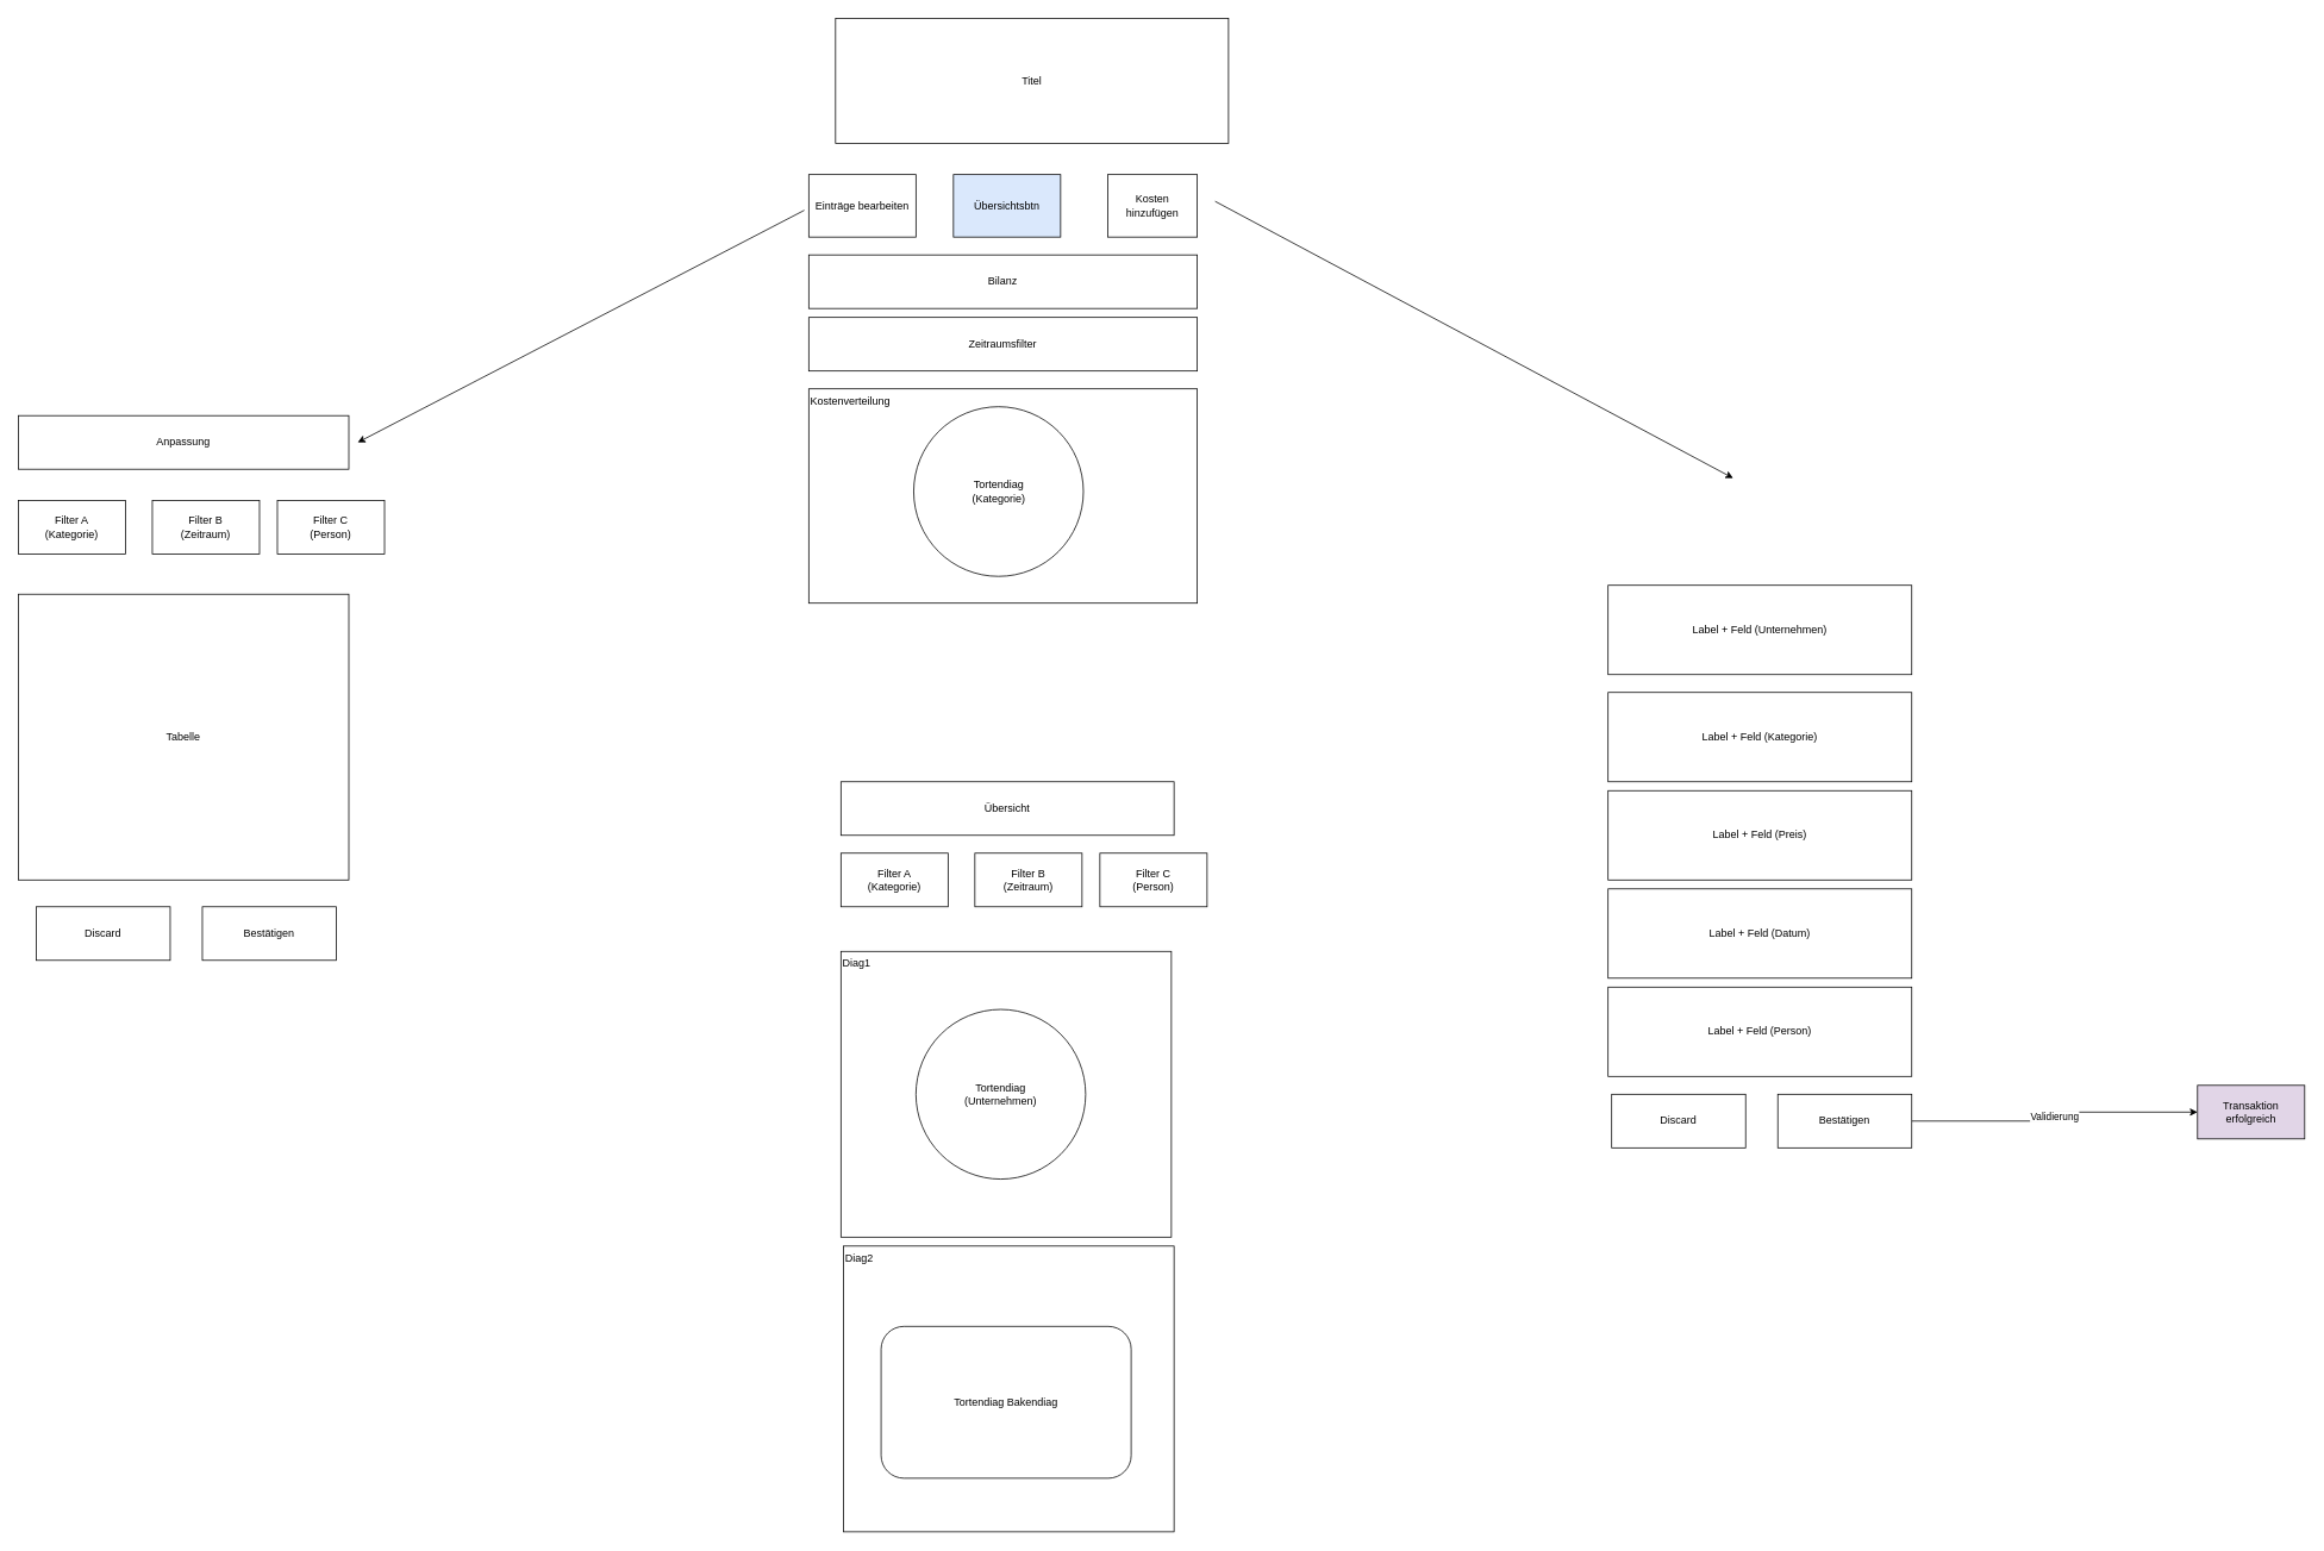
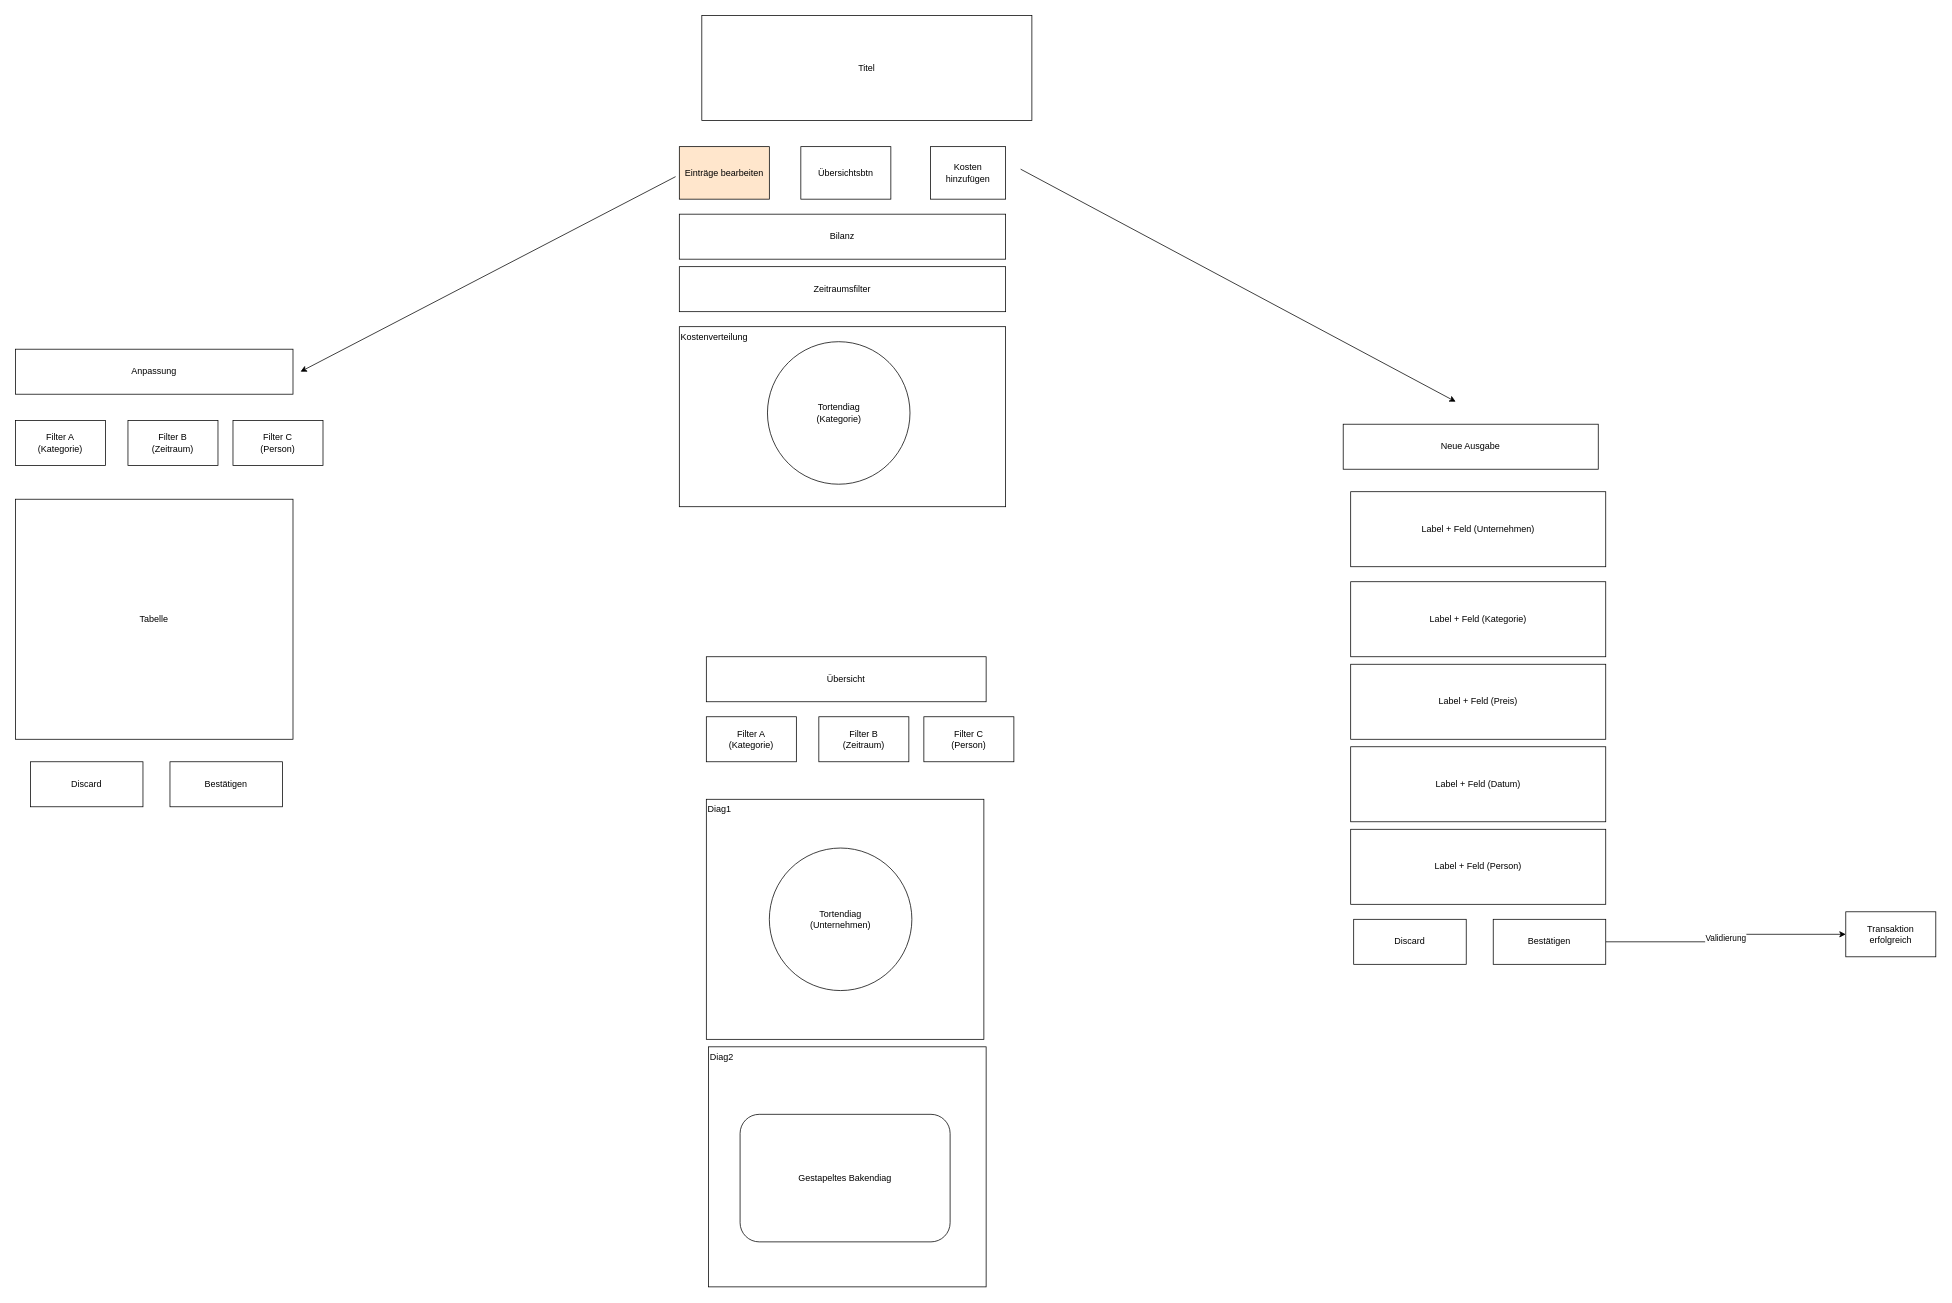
  <mxCell id="0" />
  <mxCell id="1" parent="0" />
  <mxCell id="2" value="Titel" style="rounded=0;whiteSpace=wrap;html=1;" vertex="1" parent="1"><mxGeometry x="935" y="20" width="440" height="140" as="geometry" /></mxCell>
- <mxCell id="3" value="Übersichtsbtn" style="rounded=0;whiteSpace=wrap;html=1;fillColor=#dae8fc;" vertex="1" parent="1"><mxGeometry x="1067" y="195" width="120" height="70" as="geometry" /></mxCell>
+ <mxCell id="3" value="Übersichtsbtn" style="rounded=0;whiteSpace=wrap;html=1;" vertex="1" parent="1"><mxGeometry x="1067" y="195" width="120" height="70" as="geometry" /></mxCell>
  <mxCell id="4" value="Kosten hinzufügen" style="rounded=0;whiteSpace=wrap;html=1;" vertex="1" parent="1"><mxGeometry x="1240" y="195" width="100" height="70" as="geometry" /></mxCell>
  <mxCell id="5" value="Kostenverteilung" style="rounded=0;whiteSpace=wrap;html=1;verticalAlign=top;align=left;" vertex="1" parent="1"><mxGeometry x="905" y="435" width="435" height="240" as="geometry" /></mxCell>
  <mxCell id="6" value="Tortendiag&lt;br&gt;(Kategorie)" style="ellipse;whiteSpace=wrap;html=1;aspect=fixed;" vertex="1" parent="1"><mxGeometry x="1022.5" y="455" width="190" height="190" as="geometry" /></mxCell>
  <mxCell id="7" value="Bilanz" style="rounded=0;whiteSpace=wrap;html=1;" vertex="1" parent="1"><mxGeometry x="905" y="285" width="435" height="60" as="geometry" /></mxCell>
  <mxCell id="8" value="Zeitraumsfilter" style="rounded=0;whiteSpace=wrap;html=1;" vertex="1" parent="1"><mxGeometry x="905" y="355" width="435" height="60" as="geometry" /></mxCell>
  <mxCell id="9" value="" style="endArrow=classic;html=1;rounded=0;" edge="1" parent="1"><mxGeometry width="50" height="50" relative="1" as="geometry"><mxPoint x="1360" y="225" as="sourcePoint" /><mxPoint x="1940" y="535" as="targetPoint" /></mxGeometry></mxCell>
+ <mxCell id="10" value="Neue Ausgabe" style="rounded=0;whiteSpace=wrap;html=1;" vertex="1" parent="1"><mxGeometry x="1790" y="565" width="340" height="60" as="geometry" /></mxCell>
  <mxCell id="11" value="Label + Feld (Unternehmen)" style="rounded=0;whiteSpace=wrap;html=1;" vertex="1" parent="1"><mxGeometry x="1800" y="655" width="340" height="100" as="geometry" /></mxCell>
  <mxCell id="12" value="Label + Feld (Kategorie)" style="rounded=0;whiteSpace=wrap;html=1;" vertex="1" parent="1"><mxGeometry x="1800" y="775" width="340" height="100" as="geometry" /></mxCell>
  <mxCell id="13" value="Label + Feld (Preis)" style="rounded=0;whiteSpace=wrap;html=1;" vertex="1" parent="1"><mxGeometry x="1800" y="885" width="340" height="100" as="geometry" /></mxCell>
  <mxCell id="14" value="Label + Feld (Datum)" style="rounded=0;whiteSpace=wrap;html=1;" vertex="1" parent="1"><mxGeometry x="1800" y="995" width="340" height="100" as="geometry" /></mxCell>
  <mxCell id="15" value="Label + Feld (Person)" style="rounded=0;whiteSpace=wrap;html=1;" vertex="1" parent="1"><mxGeometry x="1800" y="1105" width="340" height="100" as="geometry" /></mxCell>
  <mxCell id="16" value="Validierung" style="edgeStyle=orthogonalEdgeStyle;rounded=0;orthogonalLoop=1;jettySize=auto;html=1;exitX=1;exitY=0.5;exitDx=0;exitDy=0;" edge="1" parent="1" source="17" target="18"><mxGeometry relative="1" as="geometry" /></mxCell>
  <mxCell id="17" value="Bestätigen" style="rounded=0;whiteSpace=wrap;html=1;" vertex="1" parent="1"><mxGeometry x="1990" y="1225" width="150" height="60" as="geometry" /></mxCell>
- <mxCell id="18" value="Transaktion erfolgreich" style="rounded=0;whiteSpace=wrap;html=1;fillColor=#e1d5e7;" vertex="1" parent="1"><mxGeometry x="2460" y="1215" width="120" height="60" as="geometry" /></mxCell>
+ <mxCell id="18" value="Transaktion erfolgreich" style="rounded=0;whiteSpace=wrap;html=1;" vertex="1" parent="1"><mxGeometry x="2460" y="1215" width="120" height="60" as="geometry" /></mxCell>
  <mxCell id="19" value="Discard" style="rounded=0;whiteSpace=wrap;html=1;" vertex="1" parent="1"><mxGeometry x="1804" y="1225" width="150" height="60" as="geometry" /></mxCell>
- <mxCell id="20" value="Einträge bearbeiten" style="rounded=0;whiteSpace=wrap;html=1;" vertex="1" parent="1"><mxGeometry x="905" y="195" width="120" height="70" as="geometry" /></mxCell>
+ <mxCell id="20" value="Einträge bearbeiten" style="rounded=0;whiteSpace=wrap;html=1;fillColor=#ffe6cc;" vertex="1" parent="1"><mxGeometry x="905" y="195" width="120" height="70" as="geometry" /></mxCell>
  <mxCell id="21" value="" style="endArrow=classic;html=1;rounded=0;" edge="1" parent="1"><mxGeometry width="50" height="50" relative="1" as="geometry"><mxPoint x="900" y="235" as="sourcePoint" /><mxPoint x="400" y="495" as="targetPoint" /></mxGeometry></mxCell>
  <mxCell id="22" value="Anpassung" style="rounded=0;whiteSpace=wrap;html=1;" vertex="1" parent="1"><mxGeometry x="20" y="465" width="370" height="60" as="geometry" /></mxCell>
  <mxCell id="23" value="Tabelle" style="rounded=0;whiteSpace=wrap;html=1;" vertex="1" parent="1"><mxGeometry x="20" y="665" width="370" height="320" as="geometry" /></mxCell>
  <mxCell id="24" value="Filter A&lt;br&gt;(Kategorie)" style="rounded=0;whiteSpace=wrap;html=1;" vertex="1" parent="1"><mxGeometry x="20" y="560" width="120" height="60" as="geometry" /></mxCell>
  <mxCell id="25" value="Filter B&lt;br&gt;(Zeitraum)" style="rounded=0;whiteSpace=wrap;html=1;" vertex="1" parent="1"><mxGeometry x="170" y="560" width="120" height="60" as="geometry" /></mxCell>
  <mxCell id="26" value="Filter C&lt;br&gt;(Person)" style="rounded=0;whiteSpace=wrap;html=1;" vertex="1" parent="1"><mxGeometry x="310" y="560" width="120" height="60" as="geometry" /></mxCell>
  <mxCell id="27" value="Bestätigen" style="rounded=0;whiteSpace=wrap;html=1;" vertex="1" parent="1"><mxGeometry x="226" y="1015" width="150" height="60" as="geometry" /></mxCell>
  <mxCell id="28" value="Discard" style="rounded=0;whiteSpace=wrap;html=1;" vertex="1" parent="1"><mxGeometry x="40" y="1015" width="150" height="60" as="geometry" /></mxCell>
  <mxCell id="29" value="Übersicht" style="rounded=0;whiteSpace=wrap;html=1;" vertex="1" parent="1"><mxGeometry x="941" y="875" width="373" height="60" as="geometry" /></mxCell>
  <mxCell id="30" value="Filter A&lt;br&gt;(Kategorie)" style="rounded=0;whiteSpace=wrap;html=1;" vertex="1" parent="1"><mxGeometry x="941" y="955" width="120" height="60" as="geometry" /></mxCell>
  <mxCell id="31" value="Filter B&lt;br&gt;(Zeitraum)" style="rounded=0;whiteSpace=wrap;html=1;" vertex="1" parent="1"><mxGeometry x="1091" y="955" width="120" height="60" as="geometry" /></mxCell>
  <mxCell id="32" value="Filter C&lt;br&gt;(Person)" style="rounded=0;whiteSpace=wrap;html=1;" vertex="1" parent="1"><mxGeometry x="1231" y="955" width="120" height="60" as="geometry" /></mxCell>
  <mxCell id="33" value="Diag1" style="rounded=0;whiteSpace=wrap;html=1;verticalAlign=top;align=left;" vertex="1" parent="1"><mxGeometry x="941" y="1065" width="370" height="320" as="geometry" /></mxCell>
  <mxCell id="34" value="Tortendiag&lt;br&gt;(Unternehmen)" style="ellipse;whiteSpace=wrap;html=1;aspect=fixed;" vertex="1" parent="1"><mxGeometry x="1025" y="1130" width="190" height="190" as="geometry" /></mxCell>
  <mxCell id="35" value="Diag2" style="rounded=0;whiteSpace=wrap;html=1;verticalAlign=top;align=left;" vertex="1" parent="1"><mxGeometry x="944" y="1395" width="370" height="320" as="geometry" /></mxCell>
- <mxCell id="36" value="Tortendiag Bakendiag" style="rounded=1;whiteSpace=wrap;html=1;" vertex="1" parent="1"><mxGeometry x="986" y="1485" width="280" height="170" as="geometry" /></mxCell>
+ <mxCell id="36" value="Gestapeltes Bakendiag" style="rounded=1;whiteSpace=wrap;html=1;" vertex="1" parent="1"><mxGeometry x="986" y="1485" width="280" height="170" as="geometry" /></mxCell>
